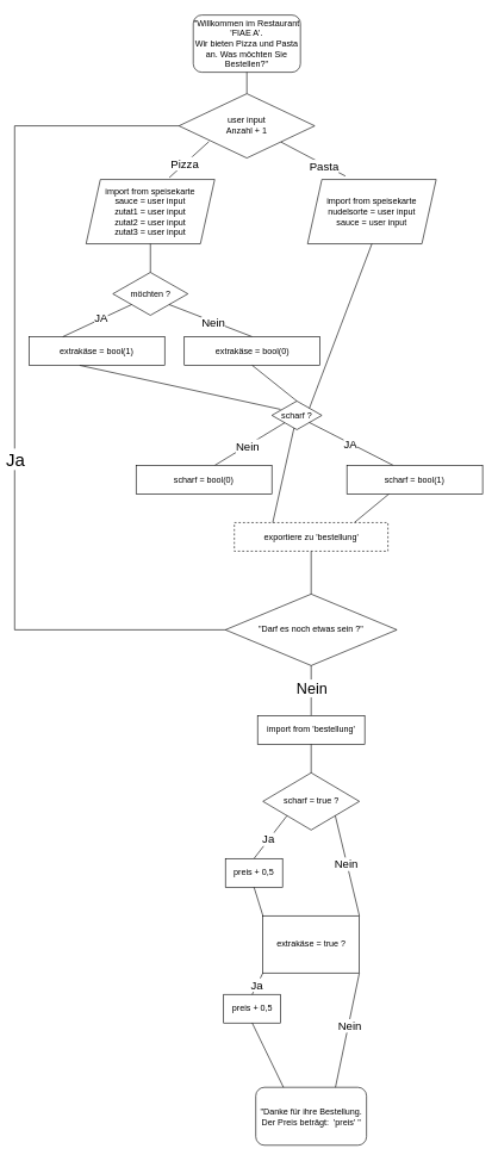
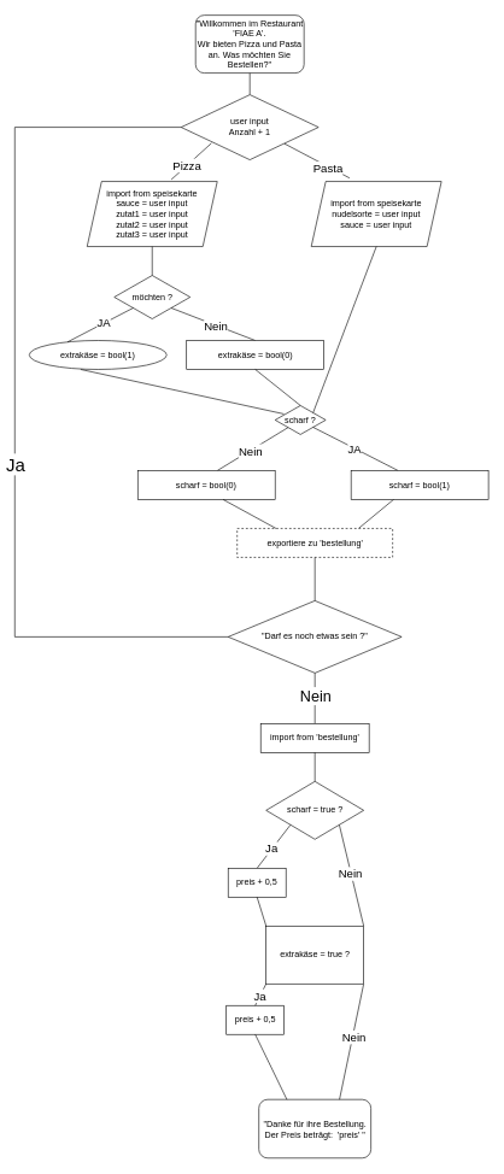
  <mxCell id="0" />
  <mxCell id="1" parent="0" />
  <mxCell id="2" value="&lt;div&gt;&quot;Willkommen im Restaurant 'FIAE A'.&lt;/div&gt;&lt;div&gt;Wir bieten Pizza und Pasta an. Was möchten Sie Bestellen?&quot;&lt;br&gt;&lt;/div&gt;" style="rounded=1;whiteSpace=wrap;html=1;" parent="1" vertex="1"><mxGeometry x="270" y="20" width="150" height="80" as="geometry" /></mxCell>
  <mxCell id="3" value="" style="endArrow=none;html=1;rounded=0;exitX=0.647;exitY=-0.029;exitDx=0;exitDy=0;exitPerimeter=0;entryX=0.221;entryY=0.744;entryDx=0;entryDy=0;entryPerimeter=0;" parent="1" source="8" target="10" edge="1"><mxGeometry width="50" height="50" relative="1" as="geometry"><mxPoint x="320" y="400" as="sourcePoint" /><mxPoint x="400" y="310" as="targetPoint" /></mxGeometry></mxCell>
  <mxCell id="4" value="Pizza" style="edgeLabel;html=1;align=center;verticalAlign=middle;resizable=0;points=[];fontSize=16;" parent="3" vertex="1" connectable="0"><mxGeometry x="-0.215" relative="1" as="geometry"><mxPoint as="offset" /></mxGeometry></mxCell>
  <mxCell id="5" value="" style="endArrow=none;html=1;rounded=0;entryX=0.294;entryY=-0.053;entryDx=0;entryDy=0;entryPerimeter=0;exitX=1;exitY=1;exitDx=0;exitDy=0;" parent="1" source="10" target="9" edge="1"><mxGeometry width="50" height="50" relative="1" as="geometry"><mxPoint x="506.154" y="301.538" as="sourcePoint" /><mxPoint x="617.96" y="390.03" as="targetPoint" /></mxGeometry></mxCell>
  <mxCell id="6" value="Pasta" style="edgeLabel;html=1;align=center;verticalAlign=middle;resizable=0;points=[];fontSize=16;" parent="5" vertex="1" connectable="0"><mxGeometry x="-0.039" y="-3" relative="1" as="geometry"><mxPoint x="18" y="8" as="offset" /></mxGeometry></mxCell>
  <mxCell id="7" value="" style="endArrow=none;html=1;rounded=0;entryX=0.5;entryY=1;entryDx=0;entryDy=0;exitX=0.5;exitY=0;exitDx=0;exitDy=0;" parent="1" source="10" target="2" edge="1"><mxGeometry width="50" height="50" relative="1" as="geometry"><mxPoint x="460" y="260" as="sourcePoint" /><mxPoint x="460" y="440" as="targetPoint" /></mxGeometry></mxCell>
  <mxCell id="8" value="&lt;div&gt;import from speisekarte&lt;/div&gt;&lt;div&gt;sauce = user input&lt;/div&gt;&lt;div&gt;zutat1 = user input&lt;/div&gt;&lt;div&gt;zutat2 = user input&lt;/div&gt;&lt;div&gt;zutat3 = user input&lt;br&gt;&lt;/div&gt;" style="shape=parallelogram;perimeter=parallelogramPerimeter;whiteSpace=wrap;html=1;fixedSize=1;" parent="1" vertex="1"><mxGeometry x="120" y="250" width="180" height="90" as="geometry" /></mxCell>
  <mxCell id="9" value="&lt;div&gt;import from speisekarte&lt;/div&gt;&lt;div&gt;nudelsorte = user input&lt;/div&gt;&lt;div&gt;sauce = user input&lt;/div&gt;" style="shape=parallelogram;perimeter=parallelogramPerimeter;whiteSpace=wrap;html=1;fixedSize=1;" parent="1" vertex="1"><mxGeometry x="430" y="250" width="180" height="90" as="geometry" /></mxCell>
  <mxCell id="10" value="&lt;div&gt;user input&lt;/div&gt;Anzahl + 1" style="rhombus;whiteSpace=wrap;html=1;" parent="1" vertex="1"><mxGeometry x="250" y="130" width="190" height="90" as="geometry" /></mxCell>
  <mxCell id="11" value="&quot;Darf es noch etwas sein ?&quot;" style="rhombus;whiteSpace=wrap;html=1;" parent="1" vertex="1"><mxGeometry x="315" y="830" width="240" height="100" as="geometry" /></mxCell>
  <mxCell id="12" value="" style="endArrow=none;html=1;rounded=0;entryX=0;entryY=0.5;entryDx=0;entryDy=0;exitX=0;exitY=0.5;exitDx=0;exitDy=0;" parent="1" source="11" target="10" edge="1"><mxGeometry width="50" height="50" relative="1" as="geometry"><mxPoint x="190" y="960" as="sourcePoint" /><mxPoint x="20" y="160" as="targetPoint" /><Array as="points"><mxPoint x="20" y="880" /><mxPoint x="20" y="175" /></Array></mxGeometry></mxCell>
  <mxCell id="13" value="&lt;font style=&quot;font-size: 25px;&quot;&gt;Ja&lt;/font&gt;" style="edgeLabel;html=1;align=center;verticalAlign=middle;resizable=0;points=[];" parent="12" vertex="1" connectable="0"><mxGeometry x="-0.13" relative="1" as="geometry"><mxPoint as="offset" /></mxGeometry></mxCell>
  <mxCell id="14" value="" style="endArrow=none;html=1;rounded=0;exitX=0.5;exitY=1;exitDx=0;exitDy=0;entryX=0.5;entryY=0;entryDx=0;entryDy=0;" parent="1" source="11" target="16" edge="1"><mxGeometry width="50" height="50" relative="1" as="geometry"><mxPoint x="320" y="500" as="sourcePoint" /><mxPoint x="410" y="1000" as="targetPoint" /></mxGeometry></mxCell>
  <mxCell id="15" value="&lt;font style=&quot;font-size: 21px;&quot;&gt;Nein&lt;/font&gt;" style="edgeLabel;html=1;align=center;verticalAlign=middle;resizable=0;points=[];" parent="14" vertex="1" connectable="0"><mxGeometry x="-0.12" relative="1" as="geometry"><mxPoint as="offset" /></mxGeometry></mxCell>
  <mxCell id="16" value="import from 'bestellung'" style="rounded=0;whiteSpace=wrap;html=1;" parent="1" vertex="1"><mxGeometry x="360" y="1000" width="150" height="40" as="geometry" /></mxCell>
  <mxCell id="17" value="&lt;div&gt;&quot;Danke für ihre Bestellung. Der Preis beträgt:&amp;nbsp; 'preis' &quot;&lt;br&gt;&lt;/div&gt;" style="rounded=1;whiteSpace=wrap;html=1;" parent="1" vertex="1"><mxGeometry x="357.5" y="1520" width="155" height="81" as="geometry" /></mxCell>
  <mxCell id="18" value="scharf ?" style="rhombus;whiteSpace=wrap;html=1;" parent="1" vertex="1"><mxGeometry x="380" y="560" width="70" height="40" as="geometry" /></mxCell>
  <mxCell id="19" value="möchten ?" style="rhombus;whiteSpace=wrap;html=1;" parent="1" vertex="1"><mxGeometry x="157.5" y="380" width="105" height="60" as="geometry" /></mxCell>
- <mxCell id="20" value="&lt;div&gt;extrakäse = bool(1)&lt;/div&gt;" style="rounded=0;whiteSpace=wrap;html=1;" parent="1" vertex="1"><mxGeometry x="40" y="470" width="190" height="40" as="geometry" /></mxCell>
+ <mxCell id="20" value="&lt;div&gt;extrakäse = bool(1)&lt;/div&gt;" style="ellipse;whiteSpace=wrap;html=1;" parent="1" vertex="1"><mxGeometry x="40" y="470" width="190" height="40" as="geometry" /></mxCell>
  <mxCell id="21" value="" style="endArrow=none;html=1;rounded=0;exitX=0.5;exitY=0;exitDx=0;exitDy=0;entryX=0.5;entryY=1;entryDx=0;entryDy=0;" parent="1" source="19" target="8" edge="1"><mxGeometry width="50" height="50" relative="1" as="geometry"><mxPoint x="370" y="390" as="sourcePoint" /><mxPoint x="210" y="350" as="targetPoint" /></mxGeometry></mxCell>
  <mxCell id="22" value="" style="endArrow=none;html=1;rounded=0;exitX=0.25;exitY=0;exitDx=0;exitDy=0;entryX=0;entryY=1;entryDx=0;entryDy=0;" parent="1" source="20" target="19" edge="1"><mxGeometry width="50" height="50" relative="1" as="geometry"><mxPoint x="150" y="470" as="sourcePoint" /><mxPoint x="280" y="460" as="targetPoint" /></mxGeometry></mxCell>
  <mxCell id="23" value="JA" style="edgeLabel;html=1;align=center;verticalAlign=middle;resizable=0;points=[];fontSize=16;" parent="22" vertex="1" connectable="0"><mxGeometry x="0.105" y="2" relative="1" as="geometry"><mxPoint as="offset" /></mxGeometry></mxCell>
  <mxCell id="24" value="" style="endArrow=none;html=1;rounded=0;entryX=1;entryY=1;entryDx=0;entryDy=0;exitX=0.5;exitY=0;exitDx=0;exitDy=0;" parent="1" source="35" target="19" edge="1"><mxGeometry width="50" height="50" relative="1" as="geometry"><mxPoint x="360" y="480" as="sourcePoint" /><mxPoint x="480" y="530" as="targetPoint" /></mxGeometry></mxCell>
  <mxCell id="25" value="Nein" style="edgeLabel;html=1;align=center;verticalAlign=middle;resizable=0;points=[];fontSize=16;" parent="24" vertex="1" connectable="0"><mxGeometry x="-0.091" y="4" relative="1" as="geometry"><mxPoint y="-3" as="offset" /></mxGeometry></mxCell>
  <mxCell id="26" value="" style="endArrow=none;html=1;rounded=0;entryX=0.5;entryY=1;entryDx=0;entryDy=0;exitX=1;exitY=0;exitDx=0;exitDy=0;" parent="1" source="18" target="9" edge="1"><mxGeometry width="50" height="50" relative="1" as="geometry"><mxPoint x="830" y="370" as="sourcePoint" /><mxPoint x="480" y="530" as="targetPoint" /></mxGeometry></mxCell>
  <mxCell id="27" value="" style="endArrow=none;html=1;rounded=0;entryX=1;entryY=1;entryDx=0;entryDy=0;exitX=0.342;exitY=0;exitDx=0;exitDy=0;exitPerimeter=0;" parent="1" source="37" target="18" edge="1"><mxGeometry width="50" height="50" relative="1" as="geometry"><mxPoint x="521.94" y="643" as="sourcePoint" /><mxPoint x="660" y="600" as="targetPoint" /></mxGeometry></mxCell>
  <mxCell id="28" value="JA" style="edgeLabel;html=1;align=center;verticalAlign=middle;resizable=0;points=[];fontSize=16;" parent="27" vertex="1" connectable="0"><mxGeometry x="0.009" y="1" relative="1" as="geometry"><mxPoint as="offset" /></mxGeometry></mxCell>
  <mxCell id="29" value="" style="endArrow=none;html=1;rounded=0;exitX=0.579;exitY=0;exitDx=0;exitDy=0;exitPerimeter=0;" parent="1" source="38" target="18" edge="1"><mxGeometry width="50" height="50" relative="1" as="geometry"><mxPoint x="360" y="690" as="sourcePoint" /><mxPoint x="480" y="530" as="targetPoint" /></mxGeometry></mxCell>
  <mxCell id="30" value="Nein" style="edgeLabel;html=1;align=center;verticalAlign=middle;resizable=0;points=[];fontSize=16;" parent="29" vertex="1" connectable="0"><mxGeometry x="-0.079" relative="1" as="geometry"><mxPoint as="offset" /></mxGeometry></mxCell>
  <mxCell id="31" value="" style="endArrow=none;html=1;rounded=0;entryX=0.374;entryY=1;entryDx=0;entryDy=0;entryPerimeter=0;exitX=0.173;exitY=0.291;exitDx=0;exitDy=0;exitPerimeter=0;" parent="1" source="18" target="20" edge="1"><mxGeometry width="50" height="50" relative="1" as="geometry"><mxPoint x="230" y="580" as="sourcePoint" /><mxPoint x="480" y="530" as="targetPoint" /></mxGeometry></mxCell>
  <mxCell id="32" value="" style="endArrow=none;html=1;rounded=0;exitX=0.781;exitY=0;exitDx=0;exitDy=0;exitPerimeter=0;entryX=0.316;entryY=0.975;entryDx=0;entryDy=0;entryPerimeter=0;" parent="1" source="33" target="37" edge="1"><mxGeometry width="50" height="50" relative="1" as="geometry"><mxPoint x="430" y="730" as="sourcePoint" /><mxPoint x="520" y="730" as="targetPoint" /></mxGeometry></mxCell>
  <mxCell id="33" value="exportiere zu 'bestellung'" style="rounded=0;whiteSpace=wrap;html=1;dashed=1;" parent="1" vertex="1"><mxGeometry x="327.5" y="730" width="215" height="40" as="geometry" /></mxCell>
  <mxCell id="34" value="" style="endArrow=none;html=1;rounded=0;exitX=0.5;exitY=0;exitDx=0;exitDy=0;entryX=0.5;entryY=1;entryDx=0;entryDy=0;" parent="1" source="11" edge="1" target="33"><mxGeometry width="50" height="50" relative="1" as="geometry"><mxPoint x="430" y="910" as="sourcePoint" /><mxPoint x="410" y="780" as="targetPoint" /></mxGeometry></mxCell>
  <mxCell id="35" value="&lt;div&gt;extrakäse = bool(0)&lt;br&gt;&lt;/div&gt;" style="rounded=0;whiteSpace=wrap;html=1;" parent="1" vertex="1"><mxGeometry x="257.5" y="470" width="190" height="40" as="geometry" /></mxCell>
  <mxCell id="36" value="" style="endArrow=none;html=1;rounded=0;entryX=0.5;entryY=1;entryDx=0;entryDy=0;exitX=0.5;exitY=0;exitDx=0;exitDy=0;" parent="1" source="18" target="35" edge="1"><mxGeometry width="50" height="50" relative="1" as="geometry"><mxPoint x="430" y="610" as="sourcePoint" /><mxPoint x="480" y="560" as="targetPoint" /></mxGeometry></mxCell>
  <mxCell id="37" value="&lt;div&gt;scharf = bool(1)&lt;br&gt;&lt;/div&gt;" style="rounded=0;whiteSpace=wrap;html=1;" parent="1" vertex="1"><mxGeometry x="485" y="650" width="190" height="40" as="geometry" /></mxCell>
  <mxCell id="38" value="&lt;div&gt;scharf = bool(0)&lt;br&gt;&lt;/div&gt;" style="rounded=0;whiteSpace=wrap;html=1;" parent="1" vertex="1"><mxGeometry x="190" y="650" width="190" height="40" as="geometry" /></mxCell>
- <mxCell id="39" value="" style="endArrow=none;html=1;rounded=0;exitX=0.25;exitY=0;exitDx=0;exitDy=0;" parent="1" source="33" target="18" edge="1"><mxGeometry width="50" height="50" relative="1" as="geometry"><mxPoint x="430" y="610" as="sourcePoint" /><mxPoint x="480" y="560" as="targetPoint" /></mxGeometry></mxCell>
+ <mxCell id="39" value="" style="endArrow=none;html=1;rounded=0;entryX=0.621;entryY=1;entryDx=0;entryDy=0;entryPerimeter=0;exitX=0.25;exitY=0;exitDx=0;exitDy=0;" parent="1" source="33" target="38" edge="1"><mxGeometry width="50" height="50" relative="1" as="geometry"><mxPoint x="430" y="610" as="sourcePoint" /><mxPoint x="480" y="560" as="targetPoint" /></mxGeometry></mxCell>
  <mxCell id="40" value="scharf = true ?" style="rhombus;whiteSpace=wrap;html=1;" vertex="1" parent="1"><mxGeometry x="367.5" y="1080" width="135" height="80" as="geometry" /></mxCell>
  <mxCell id="41" value="extrakäse = true ?" style="whiteSpace=wrap;html=1;rounded=0;" vertex="1" parent="1"><mxGeometry x="367.5" y="1280" width="135" height="80" as="geometry" /></mxCell>
  <mxCell id="42" value="" style="endArrow=none;html=1;rounded=0;entryX=0;entryY=1;entryDx=0;entryDy=0;exitX=0.5;exitY=0;exitDx=0;exitDy=0;" edge="1" parent="1" source="46" target="40"><mxGeometry width="50" height="50" relative="1" as="geometry"><mxPoint x="360" y="1190" as="sourcePoint" /><mxPoint x="480" y="1130" as="targetPoint" /></mxGeometry></mxCell>
  <mxCell id="43" value="Ja" style="edgeLabel;html=1;align=center;verticalAlign=middle;resizable=0;points=[];fontSize=16;" vertex="1" connectable="0" parent="42"><mxGeometry x="-0.092" y="1" relative="1" as="geometry"><mxPoint as="offset" /></mxGeometry></mxCell>
  <mxCell id="44" value="" style="endArrow=none;html=1;rounded=0;entryX=1;entryY=1;entryDx=0;entryDy=0;exitX=1;exitY=0;exitDx=0;exitDy=0;" edge="1" parent="1" source="41" target="40"><mxGeometry width="50" height="50" relative="1" as="geometry"><mxPoint x="562.5" y="1260" as="sourcePoint" /><mxPoint x="605" y="1200" as="targetPoint" /></mxGeometry></mxCell>
  <mxCell id="45" value="Nein" style="edgeLabel;html=1;align=center;verticalAlign=middle;resizable=0;points=[];fontSize=16;" vertex="1" connectable="0" parent="44"><mxGeometry x="0.04" y="2" relative="1" as="geometry"><mxPoint x="1" as="offset" /></mxGeometry></mxCell>
  <mxCell id="46" value="preis + 0,5" style="rounded=0;whiteSpace=wrap;html=1;" vertex="1" parent="1"><mxGeometry x="315" y="1200" width="80" height="40" as="geometry" /></mxCell>
  <mxCell id="47" value="" style="endArrow=none;html=1;rounded=0;entryX=0.5;entryY=1;entryDx=0;entryDy=0;exitX=0;exitY=0;exitDx=0;exitDy=0;" edge="1" parent="1" source="41" target="46"><mxGeometry width="50" height="50" relative="1" as="geometry"><mxPoint x="430" y="1150" as="sourcePoint" /><mxPoint x="480" y="1100" as="targetPoint" /></mxGeometry></mxCell>
  <mxCell id="48" value="" style="endArrow=none;html=1;rounded=0;entryX=1;entryY=1;entryDx=0;entryDy=0;" edge="1" parent="1" target="41"><mxGeometry width="50" height="50" relative="1" as="geometry"><mxPoint x="469" y="1520" as="sourcePoint" /><mxPoint x="480" y="1250" as="targetPoint" /></mxGeometry></mxCell>
  <mxCell id="49" value="Nein" style="edgeLabel;html=1;align=center;verticalAlign=middle;resizable=0;points=[];fontSize=16;" vertex="1" connectable="0" parent="48"><mxGeometry x="0.089" y="-1" relative="1" as="geometry"><mxPoint as="offset" /></mxGeometry></mxCell>
  <mxCell id="50" value="preis + 0,5" style="rounded=0;whiteSpace=wrap;html=1;" vertex="1" parent="1"><mxGeometry x="312.5" y="1390" width="80" height="40" as="geometry" /></mxCell>
  <mxCell id="51" value="" style="endArrow=none;html=1;rounded=0;entryX=0;entryY=1;entryDx=0;entryDy=0;exitX=0.5;exitY=0;exitDx=0;exitDy=0;" edge="1" parent="1" source="50" target="41"><mxGeometry width="50" height="50" relative="1" as="geometry"><mxPoint x="280" y="1400" as="sourcePoint" /><mxPoint x="326" y="1340" as="targetPoint" /></mxGeometry></mxCell>
  <mxCell id="52" value="Ja" style="edgeLabel;html=1;align=center;verticalAlign=middle;resizable=0;points=[];fontSize=16;" vertex="1" connectable="0" parent="51"><mxGeometry x="-0.092" y="1" relative="1" as="geometry"><mxPoint as="offset" /></mxGeometry></mxCell>
  <mxCell id="53" value="" style="endArrow=none;html=1;rounded=0;entryX=0.5;entryY=1;entryDx=0;entryDy=0;exitX=0.25;exitY=0;exitDx=0;exitDy=0;" edge="1" parent="1" source="17" target="50"><mxGeometry width="50" height="50" relative="1" as="geometry"><mxPoint x="430" y="1540" as="sourcePoint" /><mxPoint x="480" y="1490" as="targetPoint" /></mxGeometry></mxCell>
  <mxCell id="54" value="" style="endArrow=none;html=1;rounded=0;entryX=0.5;entryY=1;entryDx=0;entryDy=0;exitX=0.5;exitY=0;exitDx=0;exitDy=0;" edge="1" parent="1" source="40" target="16"><mxGeometry width="50" height="50" relative="1" as="geometry"><mxPoint x="430" y="1000" as="sourcePoint" /><mxPoint x="480" y="950" as="targetPoint" /></mxGeometry></mxCell>
